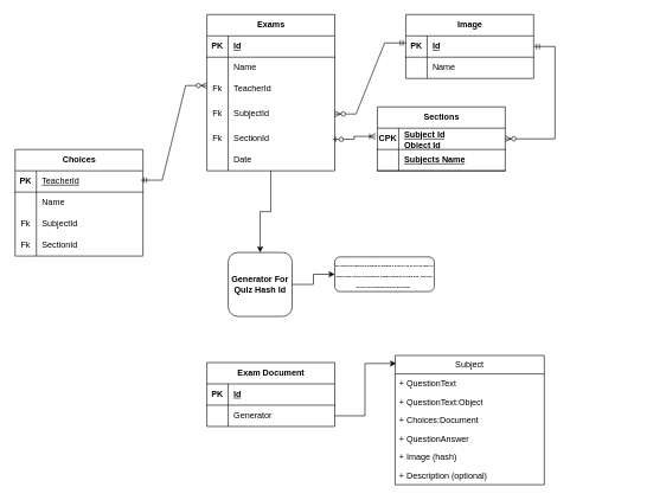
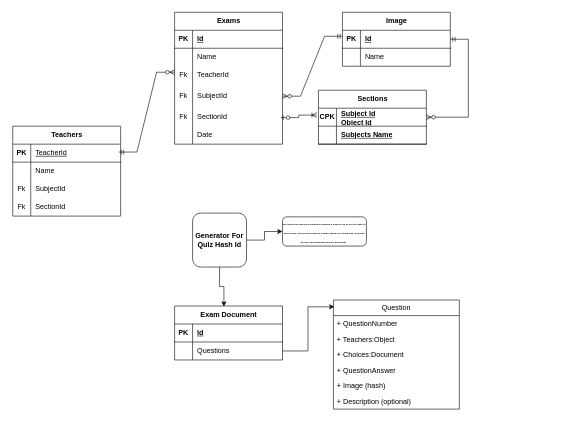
  <mxCell id="0" />
  <mxCell id="1" parent="0" />
- <mxCell id="2" value="" style="edgeStyle=orthogonalEdgeStyle;rounded=0;orthogonalLoop=1;jettySize=auto;html=1;" parent="1" source="53" target="35" edge="1"><mxGeometry relative="1" as="geometry" /></mxCell>
- <mxCell id="3" value="Choices" style="shape=table;startSize=30;container=1;collapsible=1;childLayout=tableLayout;fixedRows=1;rowLines=0;fontStyle=1;align=center;resizeLast=1;html=1;" parent="1" vertex="1"><mxGeometry x="20" y="210" width="180" height="150" as="geometry" /></mxCell>
+ <mxCell id="3" value="Teachers" style="shape=table;startSize=30;container=1;collapsible=1;childLayout=tableLayout;fixedRows=1;rowLines=0;fontStyle=1;align=center;resizeLast=1;html=1;" parent="1" vertex="1"><mxGeometry x="20" y="210" width="180" height="150" as="geometry" /></mxCell>
  <mxCell id="4" value="" style="shape=tableRow;horizontal=0;startSize=0;swimlaneHead=0;swimlaneBody=0;fillColor=none;collapsible=0;dropTarget=0;points=[[0,0.5],[1,0.5]];portConstraint=eastwest;top=0;left=0;right=0;bottom=1;" parent="3" vertex="1"><mxGeometry y="30" width="180" height="30" as="geometry" /></mxCell>
  <mxCell id="5" value="PK" style="shape=partialRectangle;connectable=0;fillColor=none;top=0;left=0;bottom=0;right=0;fontStyle=1;overflow=hidden;whiteSpace=wrap;html=1;" parent="4" vertex="1"><mxGeometry width="30" height="30" as="geometry"><mxRectangle width="30" height="30" as="alternateBounds" /></mxGeometry></mxCell>
  <mxCell id="6" value="&lt;span style=&quot;font-weight: 400;&quot;&gt;TeacherId&lt;/span&gt;" style="shape=partialRectangle;connectable=0;fillColor=none;top=0;left=0;bottom=0;right=0;align=left;spacingLeft=6;fontStyle=5;overflow=hidden;whiteSpace=wrap;html=1;" parent="4" vertex="1"><mxGeometry x="30" width="150" height="30" as="geometry"><mxRectangle width="150" height="30" as="alternateBounds" /></mxGeometry></mxCell>
  <mxCell id="7" value="" style="shape=tableRow;horizontal=0;startSize=0;swimlaneHead=0;swimlaneBody=0;fillColor=none;collapsible=0;dropTarget=0;points=[[0,0.5],[1,0.5]];portConstraint=eastwest;top=0;left=0;right=0;bottom=0;" parent="3" vertex="1"><mxGeometry y="60" width="180" height="30" as="geometry" /></mxCell>
  <mxCell id="8" value="" style="shape=partialRectangle;connectable=0;fillColor=none;top=0;left=0;bottom=0;right=0;editable=1;overflow=hidden;whiteSpace=wrap;html=1;" parent="7" vertex="1"><mxGeometry width="30" height="30" as="geometry"><mxRectangle width="30" height="30" as="alternateBounds" /></mxGeometry></mxCell>
  <mxCell id="9" value="Name" style="shape=partialRectangle;connectable=0;fillColor=none;top=0;left=0;bottom=0;right=0;align=left;spacingLeft=6;overflow=hidden;whiteSpace=wrap;html=1;" parent="7" vertex="1"><mxGeometry x="30" width="150" height="30" as="geometry"><mxRectangle width="150" height="30" as="alternateBounds" /></mxGeometry></mxCell>
  <mxCell id="10" value="" style="shape=tableRow;horizontal=0;startSize=0;swimlaneHead=0;swimlaneBody=0;fillColor=none;collapsible=0;dropTarget=0;points=[[0,0.5],[1,0.5]];portConstraint=eastwest;top=0;left=0;right=0;bottom=0;" parent="3" vertex="1"><mxGeometry y="90" width="180" height="30" as="geometry" /></mxCell>
  <mxCell id="11" value="Fk" style="shape=partialRectangle;connectable=0;fillColor=none;top=0;left=0;bottom=0;right=0;editable=1;overflow=hidden;whiteSpace=wrap;html=1;" parent="10" vertex="1"><mxGeometry width="30" height="30" as="geometry"><mxRectangle width="30" height="30" as="alternateBounds" /></mxGeometry></mxCell>
  <mxCell id="12" value="SubjectId" style="shape=partialRectangle;connectable=0;fillColor=none;top=0;left=0;bottom=0;right=0;align=left;spacingLeft=6;overflow=hidden;whiteSpace=wrap;html=1;" parent="10" vertex="1"><mxGeometry x="30" width="150" height="30" as="geometry"><mxRectangle width="150" height="30" as="alternateBounds" /></mxGeometry></mxCell>
  <mxCell id="13" style="shape=tableRow;horizontal=0;startSize=0;swimlaneHead=0;swimlaneBody=0;fillColor=none;collapsible=0;dropTarget=0;points=[[0,0.5],[1,0.5]];portConstraint=eastwest;top=0;left=0;right=0;bottom=0;" parent="3" vertex="1"><mxGeometry y="120" width="180" height="30" as="geometry" /></mxCell>
  <mxCell id="14" value="Fk" style="shape=partialRectangle;connectable=0;fillColor=none;top=0;left=0;bottom=0;right=0;editable=1;overflow=hidden;whiteSpace=wrap;html=1;" parent="13" vertex="1"><mxGeometry width="30" height="30" as="geometry"><mxRectangle width="30" height="30" as="alternateBounds" /></mxGeometry></mxCell>
  <mxCell id="15" value="SectionId" style="shape=partialRectangle;connectable=0;fillColor=none;top=0;left=0;bottom=0;right=0;align=left;spacingLeft=6;overflow=hidden;whiteSpace=wrap;html=1;" parent="13" vertex="1"><mxGeometry x="30" width="150" height="30" as="geometry"><mxRectangle width="150" height="30" as="alternateBounds" /></mxGeometry></mxCell>
  <mxCell id="16" value="" style="edgeStyle=entityRelationEdgeStyle;fontSize=12;html=1;endArrow=ERzeroToMany;startArrow=ERmandOne;rounded=0;exitX=0.984;exitY=0.439;exitDx=0;exitDy=0;exitPerimeter=0;" parent="1" source="4" edge="1"><mxGeometry width="100" height="100" relative="1" as="geometry"><mxPoint x="190" y="220" as="sourcePoint" /><mxPoint x="290" y="120" as="targetPoint" /></mxGeometry></mxCell>
  <mxCell id="17" value="Image" style="shape=table;startSize=30;container=1;collapsible=1;childLayout=tableLayout;fixedRows=1;rowLines=0;fontStyle=1;align=center;resizeLast=1;html=1;" parent="1" vertex="1"><mxGeometry x="570" y="20" width="180" height="90" as="geometry" /></mxCell>
  <mxCell id="18" value="" style="shape=tableRow;horizontal=0;startSize=0;swimlaneHead=0;swimlaneBody=0;fillColor=none;collapsible=0;dropTarget=0;points=[[0,0.5],[1,0.5]];portConstraint=eastwest;top=0;left=0;right=0;bottom=1;" parent="17" vertex="1"><mxGeometry y="30" width="180" height="30" as="geometry" /></mxCell>
  <mxCell id="19" value="PK" style="shape=partialRectangle;connectable=0;fillColor=none;top=0;left=0;bottom=0;right=0;fontStyle=1;overflow=hidden;whiteSpace=wrap;html=1;" parent="18" vertex="1"><mxGeometry width="30" height="30" as="geometry"><mxRectangle width="30" height="30" as="alternateBounds" /></mxGeometry></mxCell>
  <mxCell id="20" value="Id" style="shape=partialRectangle;connectable=0;fillColor=none;top=0;left=0;bottom=0;right=0;align=left;spacingLeft=6;fontStyle=5;overflow=hidden;whiteSpace=wrap;html=1;" parent="18" vertex="1"><mxGeometry x="30" width="150" height="30" as="geometry"><mxRectangle width="150" height="30" as="alternateBounds" /></mxGeometry></mxCell>
  <mxCell id="21" value="" style="shape=tableRow;horizontal=0;startSize=0;swimlaneHead=0;swimlaneBody=0;fillColor=none;collapsible=0;dropTarget=0;points=[[0,0.5],[1,0.5]];portConstraint=eastwest;top=0;left=0;right=0;bottom=0;" parent="17" vertex="1"><mxGeometry y="60" width="180" height="30" as="geometry" /></mxCell>
  <mxCell id="22" value="" style="shape=partialRectangle;connectable=0;fillColor=none;top=0;left=0;bottom=0;right=0;editable=1;overflow=hidden;whiteSpace=wrap;html=1;" parent="21" vertex="1"><mxGeometry width="30" height="30" as="geometry"><mxRectangle width="30" height="30" as="alternateBounds" /></mxGeometry></mxCell>
  <mxCell id="23" value="Name" style="shape=partialRectangle;connectable=0;fillColor=none;top=0;left=0;bottom=0;right=0;align=left;spacingLeft=6;overflow=hidden;whiteSpace=wrap;html=1;" parent="21" vertex="1"><mxGeometry x="30" width="150" height="30" as="geometry"><mxRectangle width="150" height="30" as="alternateBounds" /></mxGeometry></mxCell>
  <mxCell id="24" value="" style="edgeStyle=entityRelationEdgeStyle;fontSize=12;html=1;endArrow=ERzeroToMany;startArrow=ERmandOne;rounded=0;exitX=0.001;exitY=0.333;exitDx=0;exitDy=0;exitPerimeter=0;entryX=1;entryY=0.5;entryDx=0;entryDy=0;" parent="1" source="18" target="63" edge="1"><mxGeometry width="100" height="100" relative="1" as="geometry"><mxPoint x="520" y="313" as="sourcePoint" /><mxPoint x="613" y="180" as="targetPoint" /></mxGeometry></mxCell>
  <mxCell id="25" value="Sections" style="shape=table;startSize=30;container=1;collapsible=1;childLayout=tableLayout;fixedRows=1;rowLines=0;fontStyle=1;align=center;resizeLast=1;html=1;" parent="1" vertex="1"><mxGeometry x="530" y="150" width="180" height="90" as="geometry" /></mxCell>
  <mxCell id="26" value="" style="shape=tableRow;horizontal=0;startSize=0;swimlaneHead=0;swimlaneBody=0;fillColor=none;collapsible=0;dropTarget=0;points=[[0,0.5],[1,0.5]];portConstraint=eastwest;top=0;left=0;right=0;bottom=1;" parent="25" vertex="1"><mxGeometry y="30" width="180" height="30" as="geometry" /></mxCell>
  <mxCell id="27" value="CPK" style="shape=partialRectangle;connectable=0;fillColor=none;top=0;left=0;bottom=0;right=0;fontStyle=1;overflow=hidden;whiteSpace=wrap;html=1;" parent="26" vertex="1"><mxGeometry width="30" height="30" as="geometry"><mxRectangle width="30" height="30" as="alternateBounds" /></mxGeometry></mxCell>
  <mxCell id="28" value="Subject Id&lt;div&gt;Object Id&lt;/div&gt;" style="shape=partialRectangle;connectable=0;fillColor=none;top=0;left=0;bottom=0;right=0;align=left;spacingLeft=6;fontStyle=5;overflow=hidden;whiteSpace=wrap;html=1;" parent="26" vertex="1"><mxGeometry x="30" width="150" height="30" as="geometry"><mxRectangle width="150" height="30" as="alternateBounds" /></mxGeometry></mxCell>
  <mxCell id="29" value="" style="shape=tableRow;horizontal=0;startSize=0;swimlaneHead=0;swimlaneBody=0;fillColor=none;collapsible=0;dropTarget=0;points=[[0,0.5],[1,0.5]];portConstraint=eastwest;top=0;left=0;right=0;bottom=1;" parent="25" vertex="1"><mxGeometry y="60" width="180" height="30" as="geometry" /></mxCell>
  <mxCell id="30" value="" style="shape=partialRectangle;connectable=0;fillColor=none;top=0;left=0;bottom=0;right=0;fontStyle=1;overflow=hidden;whiteSpace=wrap;html=1;" parent="29" vertex="1"><mxGeometry width="30" height="30" as="geometry"><mxRectangle width="30" height="30" as="alternateBounds" /></mxGeometry></mxCell>
  <mxCell id="31" value="Subjects Name" style="shape=partialRectangle;connectable=0;fillColor=none;top=0;left=0;bottom=0;right=0;align=left;spacingLeft=6;fontStyle=5;overflow=hidden;whiteSpace=wrap;html=1;" parent="29" vertex="1"><mxGeometry x="30" width="150" height="30" as="geometry"><mxRectangle width="150" height="30" as="alternateBounds" /></mxGeometry></mxCell>
  <mxCell id="32" value="" style="edgeStyle=entityRelationEdgeStyle;fontSize=12;html=1;endArrow=ERoneToMany;startArrow=ERzeroToOne;rounded=0;entryX=-0.016;entryY=0.384;entryDx=0;entryDy=0;entryPerimeter=0;exitX=0.984;exitY=0.522;exitDx=0;exitDy=0;exitPerimeter=0;" parent="1" source="66" target="26" edge="1"><mxGeometry width="100" height="100" relative="1" as="geometry"><mxPoint x="380" y="310" as="sourcePoint" /><mxPoint x="480" y="210" as="targetPoint" /></mxGeometry></mxCell>
  <mxCell id="33" value="" style="edgeStyle=entityRelationEdgeStyle;fontSize=12;html=1;endArrow=ERzeroToMany;startArrow=ERmandOne;rounded=0;entryX=1;entryY=0.5;entryDx=0;entryDy=0;" parent="1" source="18" target="25" edge="1"><mxGeometry width="100" height="100" relative="1" as="geometry"><mxPoint x="830" y="120" as="sourcePoint" /><mxPoint x="830" y="209.74" as="targetPoint" /><Array as="points"><mxPoint x="913.24" y="91.74" /><mxPoint x="833.24" y="51.74" /></Array></mxGeometry></mxCell>
  <mxCell id="34" value="" style="edgeStyle=orthogonalEdgeStyle;rounded=0;orthogonalLoop=1;jettySize=auto;html=1;" parent="1" source="35" target="36" edge="1"><mxGeometry relative="1" as="geometry" /></mxCell>
  <mxCell id="35" value="Generator For Quiz Hash Id" style="rounded=1;whiteSpace=wrap;html=1;startSize=30;fontStyle=1;" parent="1" vertex="1"><mxGeometry x="320" y="355" width="90" height="90" as="geometry" /></mxCell>
  <mxCell id="36" value="&lt;font style=&quot;font-size: 4px;&quot;&gt;We used this approach instead of making a hash as an id for the table to apply more robust searching for exams based on related info, and then get its corresponding mongo document&lt;span style=&quot;background-color: initial;&quot;&gt;&amp;nbsp;&amp;nbsp;&lt;/span&gt;&lt;/font&gt;" style="whiteSpace=wrap;html=1;rounded=1;startSize=30;fontStyle=1;" parent="1" vertex="1"><mxGeometry x="470" y="361.25" width="140" height="48.75" as="geometry" /></mxCell>
  <mxCell id="37" value="Exam Document" style="shape=table;startSize=30;container=1;collapsible=1;childLayout=tableLayout;fixedRows=1;rowLines=0;fontStyle=1;align=center;resizeLast=1;html=1;" parent="1" vertex="1"><mxGeometry x="290" y="510" width="180" height="90" as="geometry" /></mxCell>
  <mxCell id="38" value="" style="shape=tableRow;horizontal=0;startSize=0;swimlaneHead=0;swimlaneBody=0;fillColor=none;collapsible=0;dropTarget=0;points=[[0,0.5],[1,0.5]];portConstraint=eastwest;top=0;left=0;right=0;bottom=1;" parent="37" vertex="1"><mxGeometry y="30" width="180" height="30" as="geometry" /></mxCell>
  <mxCell id="39" value="PK" style="shape=partialRectangle;connectable=0;fillColor=none;top=0;left=0;bottom=0;right=0;fontStyle=1;overflow=hidden;whiteSpace=wrap;html=1;" parent="38" vertex="1"><mxGeometry width="30" height="30" as="geometry"><mxRectangle width="30" height="30" as="alternateBounds" /></mxGeometry></mxCell>
  <mxCell id="40" value="Id" style="shape=partialRectangle;connectable=0;fillColor=none;top=0;left=0;bottom=0;right=0;align=left;spacingLeft=6;fontStyle=5;overflow=hidden;whiteSpace=wrap;html=1;" parent="38" vertex="1"><mxGeometry x="30" width="150" height="30" as="geometry"><mxRectangle width="150" height="30" as="alternateBounds" /></mxGeometry></mxCell>
  <mxCell id="41" value="" style="shape=tableRow;horizontal=0;startSize=0;swimlaneHead=0;swimlaneBody=0;fillColor=none;collapsible=0;dropTarget=0;points=[[0,0.5],[1,0.5]];portConstraint=eastwest;top=0;left=0;right=0;bottom=0;" parent="37" vertex="1"><mxGeometry y="60" width="180" height="30" as="geometry" /></mxCell>
  <mxCell id="42" value="" style="shape=partialRectangle;connectable=0;fillColor=none;top=0;left=0;bottom=0;right=0;editable=1;overflow=hidden;whiteSpace=wrap;html=1;" parent="41" vertex="1"><mxGeometry width="30" height="30" as="geometry"><mxRectangle width="30" height="30" as="alternateBounds" /></mxGeometry></mxCell>
- <mxCell id="43" value="Generator" style="shape=partialRectangle;connectable=0;fillColor=none;top=0;left=0;bottom=0;right=0;align=left;spacingLeft=6;overflow=hidden;whiteSpace=wrap;html=1;" parent="41" vertex="1"><mxGeometry x="30" width="150" height="30" as="geometry"><mxRectangle width="150" height="30" as="alternateBounds" /></mxGeometry></mxCell>
+ <mxCell id="43" value="Questions" style="shape=partialRectangle;connectable=0;fillColor=none;top=0;left=0;bottom=0;right=0;align=left;spacingLeft=6;overflow=hidden;whiteSpace=wrap;html=1;" parent="41" vertex="1"><mxGeometry x="30" width="150" height="30" as="geometry"><mxRectangle width="150" height="30" as="alternateBounds" /></mxGeometry></mxCell>
+ <mxCell id="44" style="edgeStyle=orthogonalEdgeStyle;rounded=0;orthogonalLoop=1;jettySize=auto;html=1;entryX=0.457;entryY=0.009;entryDx=0;entryDy=0;entryPerimeter=0;" parent="1" source="35" target="37" edge="1"><mxGeometry relative="1" as="geometry" /></mxCell>
  <mxCell id="45" style="edgeStyle=orthogonalEdgeStyle;rounded=0;orthogonalLoop=1;jettySize=auto;html=1;entryX=0.007;entryY=0.062;entryDx=0;entryDy=0;entryPerimeter=0;" parent="1" source="41" target="46" edge="1"><mxGeometry relative="1" as="geometry"><mxPoint x="550" y="565" as="targetPoint" /></mxGeometry></mxCell>
- <mxCell id="46" value="Subject" style="swimlane;fontStyle=0;childLayout=stackLayout;horizontal=1;startSize=26;fillColor=none;horizontalStack=0;resizeParent=1;resizeParentMax=0;resizeLast=0;collapsible=1;marginBottom=0;whiteSpace=wrap;html=1;" parent="1" vertex="1"><mxGeometry x="555" y="500" width="210" height="182" as="geometry" /></mxCell>
- <mxCell id="47" value="+ QuestionText" style="text;strokeColor=none;fillColor=none;align=left;verticalAlign=top;spacingLeft=4;spacingRight=4;overflow=hidden;rotatable=0;points=[[0,0.5],[1,0.5]];portConstraint=eastwest;whiteSpace=wrap;html=1;" parent="46" vertex="1"><mxGeometry y="26" width="210" height="26" as="geometry" /></mxCell>
- <mxCell id="48" value="+ QuestionText:Object" style="text;strokeColor=none;fillColor=none;align=left;verticalAlign=top;spacingLeft=4;spacingRight=4;overflow=hidden;rotatable=0;points=[[0,0.5],[1,0.5]];portConstraint=eastwest;whiteSpace=wrap;html=1;" vertex="1" parent="46"><mxGeometry y="52" width="210" height="26" as="geometry" /></mxCell>
+ <mxCell id="46" value="Question" style="swimlane;fontStyle=0;childLayout=stackLayout;horizontal=1;startSize=26;fillColor=none;horizontalStack=0;resizeParent=1;resizeParentMax=0;resizeLast=0;collapsible=1;marginBottom=0;whiteSpace=wrap;html=1;" parent="1" vertex="1"><mxGeometry x="555" y="500" width="210" height="182" as="geometry" /></mxCell>
+ <mxCell id="47" value="+ QuestionNumber" style="text;strokeColor=none;fillColor=none;align=left;verticalAlign=top;spacingLeft=4;spacingRight=4;overflow=hidden;rotatable=0;points=[[0,0.5],[1,0.5]];portConstraint=eastwest;whiteSpace=wrap;html=1;" parent="46" vertex="1"><mxGeometry y="26" width="210" height="26" as="geometry" /></mxCell>
+ <mxCell id="48" value="+ Teachers:Object" style="text;strokeColor=none;fillColor=none;align=left;verticalAlign=top;spacingLeft=4;spacingRight=4;overflow=hidden;rotatable=0;points=[[0,0.5],[1,0.5]];portConstraint=eastwest;whiteSpace=wrap;html=1;" vertex="1" parent="46"><mxGeometry y="52" width="210" height="26" as="geometry" /></mxCell>
  <mxCell id="49" value="+ Choices:Document" style="text;strokeColor=none;fillColor=none;align=left;verticalAlign=top;spacingLeft=4;spacingRight=4;overflow=hidden;rotatable=0;points=[[0,0.5],[1,0.5]];portConstraint=eastwest;whiteSpace=wrap;html=1;" parent="46" vertex="1"><mxGeometry y="78" width="210" height="26" as="geometry" /></mxCell>
  <mxCell id="50" value="+ QuestionAnswer" style="text;strokeColor=none;fillColor=none;align=left;verticalAlign=top;spacingLeft=4;spacingRight=4;overflow=hidden;rotatable=0;points=[[0,0.5],[1,0.5]];portConstraint=eastwest;whiteSpace=wrap;html=1;" parent="46" vertex="1"><mxGeometry y="104" width="210" height="26" as="geometry" /></mxCell>
  <mxCell id="51" value="+ Image (hash)" style="text;strokeColor=none;fillColor=none;align=left;verticalAlign=top;spacingLeft=4;spacingRight=4;overflow=hidden;rotatable=0;points=[[0,0.5],[1,0.5]];portConstraint=eastwest;whiteSpace=wrap;html=1;" parent="46" vertex="1"><mxGeometry y="130" width="210" height="26" as="geometry" /></mxCell>
  <mxCell id="52" value="+ Description (optional)" style="text;strokeColor=none;fillColor=none;align=left;verticalAlign=top;spacingLeft=4;spacingRight=4;overflow=hidden;rotatable=0;points=[[0,0.5],[1,0.5]];portConstraint=eastwest;whiteSpace=wrap;html=1;" parent="46" vertex="1"><mxGeometry y="156" width="210" height="26" as="geometry" /></mxCell>
  <mxCell id="53" value="Exams" style="shape=table;startSize=30;container=1;collapsible=1;childLayout=tableLayout;fixedRows=1;rowLines=0;fontStyle=1;align=center;resizeLast=1;html=1;movable=1;resizable=1;rotatable=1;deletable=1;editable=1;locked=0;connectable=1;" parent="1" vertex="1"><mxGeometry x="290" y="20" width="180" height="220" as="geometry" /></mxCell>
  <mxCell id="54" value="" style="shape=tableRow;horizontal=0;startSize=0;swimlaneHead=0;swimlaneBody=0;fillColor=none;collapsible=0;dropTarget=0;points=[[0,0.5],[1,0.5]];portConstraint=eastwest;top=0;left=0;right=0;bottom=1;" parent="53" vertex="1"><mxGeometry y="30" width="180" height="30" as="geometry" /></mxCell>
  <mxCell id="55" value="PK" style="shape=partialRectangle;connectable=0;fillColor=none;top=0;left=0;bottom=0;right=0;fontStyle=1;overflow=hidden;whiteSpace=wrap;html=1;" parent="54" vertex="1"><mxGeometry width="30" height="30" as="geometry"><mxRectangle width="30" height="30" as="alternateBounds" /></mxGeometry></mxCell>
  <mxCell id="56" value="Id" style="shape=partialRectangle;connectable=0;fillColor=none;top=0;left=0;bottom=0;right=0;align=left;spacingLeft=6;fontStyle=5;overflow=hidden;whiteSpace=wrap;html=1;" parent="54" vertex="1"><mxGeometry x="30" width="150" height="30" as="geometry"><mxRectangle width="150" height="30" as="alternateBounds" /></mxGeometry></mxCell>
  <mxCell id="57" value="" style="shape=tableRow;horizontal=0;startSize=0;swimlaneHead=0;swimlaneBody=0;fillColor=none;collapsible=0;dropTarget=0;points=[[0,0.5],[1,0.5]];portConstraint=eastwest;top=0;left=0;right=0;bottom=0;" parent="53" vertex="1"><mxGeometry y="60" width="180" height="30" as="geometry" /></mxCell>
  <mxCell id="58" value="" style="shape=partialRectangle;connectable=0;fillColor=none;top=0;left=0;bottom=0;right=0;editable=1;overflow=hidden;whiteSpace=wrap;html=1;" parent="57" vertex="1"><mxGeometry width="30" height="30" as="geometry"><mxRectangle width="30" height="30" as="alternateBounds" /></mxGeometry></mxCell>
  <mxCell id="59" value="Name" style="shape=partialRectangle;connectable=0;fillColor=none;top=0;left=0;bottom=0;right=0;align=left;spacingLeft=6;overflow=hidden;whiteSpace=wrap;html=1;" parent="57" vertex="1"><mxGeometry x="30" width="150" height="30" as="geometry"><mxRectangle width="150" height="30" as="alternateBounds" /></mxGeometry></mxCell>
  <mxCell id="60" value="" style="shape=tableRow;horizontal=0;startSize=0;swimlaneHead=0;swimlaneBody=0;fillColor=none;collapsible=0;dropTarget=0;points=[[0,0.5],[1,0.5]];portConstraint=eastwest;top=0;left=0;right=0;bottom=0;" parent="53" vertex="1"><mxGeometry y="90" width="180" height="30" as="geometry" /></mxCell>
  <mxCell id="61" value="Fk" style="shape=partialRectangle;connectable=0;fillColor=none;top=0;left=0;bottom=0;right=0;editable=1;overflow=hidden;whiteSpace=wrap;html=1;" parent="60" vertex="1"><mxGeometry width="30" height="30" as="geometry"><mxRectangle width="30" height="30" as="alternateBounds" /></mxGeometry></mxCell>
  <mxCell id="62" value="TeacherId" style="shape=partialRectangle;connectable=0;fillColor=none;top=0;left=0;bottom=0;right=0;align=left;spacingLeft=6;overflow=hidden;whiteSpace=wrap;html=1;" parent="60" vertex="1"><mxGeometry x="30" width="150" height="30" as="geometry"><mxRectangle width="150" height="30" as="alternateBounds" /></mxGeometry></mxCell>
  <mxCell id="63" value="" style="shape=tableRow;horizontal=0;startSize=0;swimlaneHead=0;swimlaneBody=0;fillColor=none;collapsible=0;dropTarget=0;points=[[0,0.5],[1,0.5]];portConstraint=eastwest;top=0;left=0;right=0;bottom=0;" parent="53" vertex="1"><mxGeometry y="120" width="180" height="40" as="geometry" /></mxCell>
  <mxCell id="64" value="Fk" style="shape=partialRectangle;connectable=0;fillColor=none;top=0;left=0;bottom=0;right=0;editable=1;overflow=hidden;whiteSpace=wrap;html=1;" parent="63" vertex="1"><mxGeometry width="30" height="40" as="geometry"><mxRectangle width="30" height="40" as="alternateBounds" /></mxGeometry></mxCell>
  <mxCell id="65" value="SubjectId" style="shape=partialRectangle;connectable=0;fillColor=none;top=0;left=0;bottom=0;right=0;align=left;spacingLeft=6;overflow=hidden;whiteSpace=wrap;html=1;" parent="63" vertex="1"><mxGeometry x="30" width="150" height="40" as="geometry"><mxRectangle width="150" height="40" as="alternateBounds" /></mxGeometry></mxCell>
  <mxCell id="66" style="shape=tableRow;horizontal=0;startSize=0;swimlaneHead=0;swimlaneBody=0;fillColor=none;collapsible=0;dropTarget=0;points=[[0,0.5],[1,0.5]];portConstraint=eastwest;top=0;left=0;right=0;bottom=0;" parent="53" vertex="1"><mxGeometry y="160" width="180" height="30" as="geometry" /></mxCell>
  <mxCell id="67" value="Fk" style="shape=partialRectangle;connectable=0;fillColor=none;top=0;left=0;bottom=0;right=0;editable=1;overflow=hidden;whiteSpace=wrap;html=1;" parent="66" vertex="1"><mxGeometry width="30" height="30" as="geometry"><mxRectangle width="30" height="30" as="alternateBounds" /></mxGeometry></mxCell>
  <mxCell id="68" value="SectionId" style="shape=partialRectangle;connectable=0;fillColor=none;top=0;left=0;bottom=0;right=0;align=left;spacingLeft=6;overflow=hidden;whiteSpace=wrap;html=1;" parent="66" vertex="1"><mxGeometry x="30" width="150" height="30" as="geometry"><mxRectangle width="150" height="30" as="alternateBounds" /></mxGeometry></mxCell>
  <mxCell id="69" style="shape=tableRow;horizontal=0;startSize=0;swimlaneHead=0;swimlaneBody=0;fillColor=none;collapsible=0;dropTarget=0;points=[[0,0.5],[1,0.5]];portConstraint=eastwest;top=0;left=0;right=0;bottom=0;" vertex="1" parent="53"><mxGeometry y="190" width="180" height="30" as="geometry" /></mxCell>
  <mxCell id="70" style="shape=partialRectangle;connectable=0;fillColor=none;top=0;left=0;bottom=0;right=0;editable=1;overflow=hidden;whiteSpace=wrap;html=1;" vertex="1" parent="69"><mxGeometry width="30" height="30" as="geometry"><mxRectangle width="30" height="30" as="alternateBounds" /></mxGeometry></mxCell>
  <mxCell id="71" value="Date" style="shape=partialRectangle;connectable=0;fillColor=none;top=0;left=0;bottom=0;right=0;align=left;spacingLeft=6;overflow=hidden;whiteSpace=wrap;html=1;" vertex="1" parent="69"><mxGeometry x="30" width="150" height="30" as="geometry"><mxRectangle width="150" height="30" as="alternateBounds" /></mxGeometry></mxCell>
